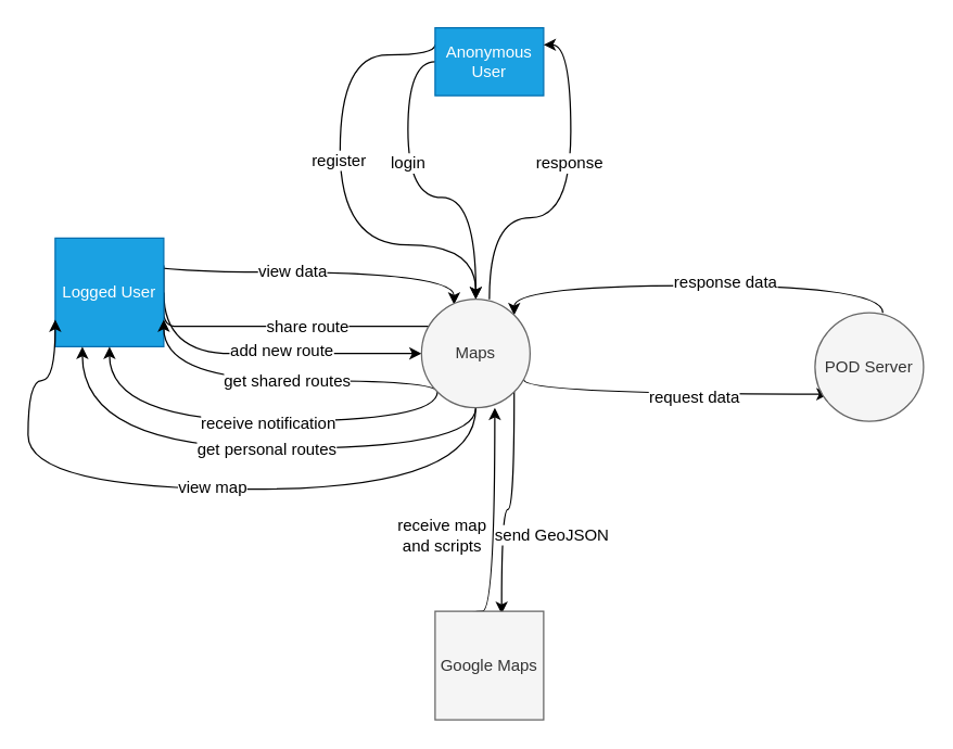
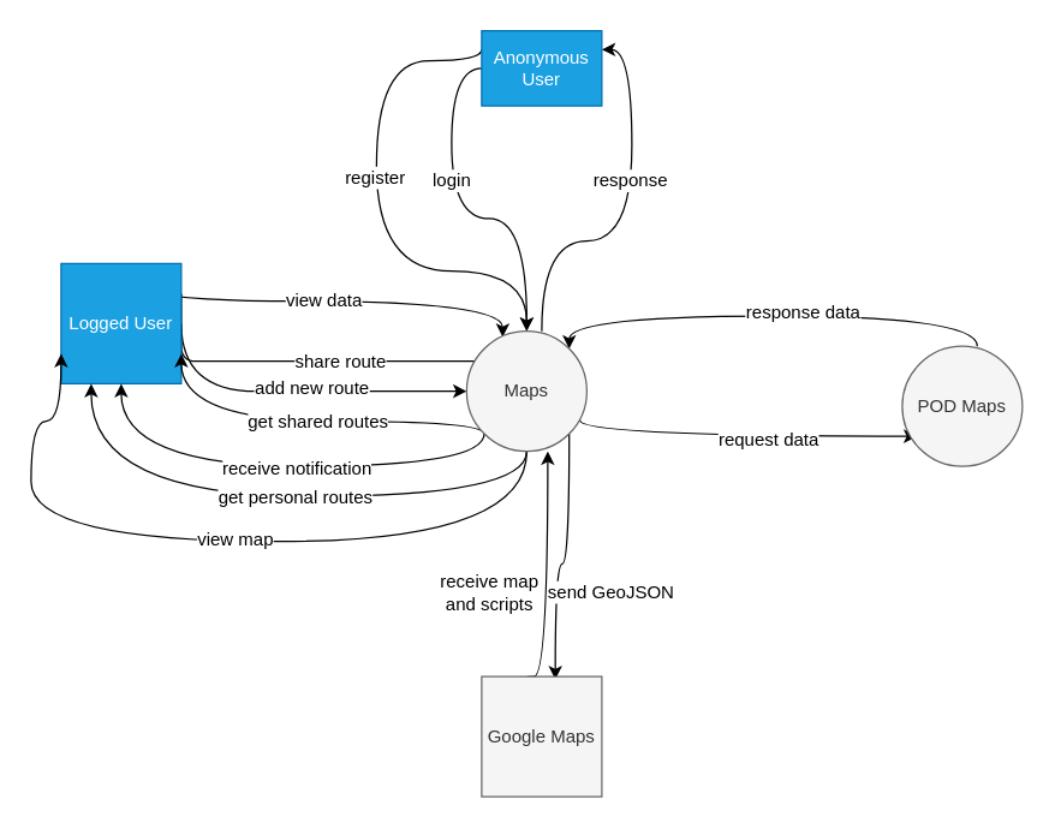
  <mxCell id="0" />
  <mxCell id="1" parent="0" />
  <mxCell id="2" style="edgeStyle=orthogonalEdgeStyle;rounded=1;orthogonalLoop=1;jettySize=auto;html=1;exitX=1;exitY=0.25;exitDx=0;exitDy=0;entryX=0;entryY=0;entryDx=0;entryDy=0;" parent="1" source="8" target="30" edge="1"><mxGeometry relative="1" as="geometry"><Array as="points"><mxPoint x="322" y="240" /></Array></mxGeometry></mxCell>
  <mxCell id="3" value="share route" style="text;html=1;align=center;verticalAlign=middle;resizable=0;points=[];labelBackgroundColor=#ffffff;" parent="2" vertex="1" connectable="0"><mxGeometry x="0.18" relative="1" as="geometry"><mxPoint as="offset" /></mxGeometry></mxCell>
  <mxCell id="4" style="edgeStyle=orthogonalEdgeStyle;orthogonalLoop=1;jettySize=auto;html=1;exitX=0.25;exitY=0;exitDx=0;exitDy=0;entryX=0.3;entryY=0.05;entryDx=0;entryDy=0;entryPerimeter=0;curved=1;" parent="1" source="8" target="30" edge="1"><mxGeometry relative="1" as="geometry"><Array as="points"><mxPoint x="60" y="200" /><mxPoint x="334" y="200" /></Array></mxGeometry></mxCell>
  <mxCell id="5" value="view data" style="text;html=1;align=center;verticalAlign=middle;resizable=0;points=[];labelBackgroundColor=#ffffff;" parent="4" vertex="1" connectable="0"><mxGeometry x="0.106" y="1" relative="1" as="geometry"><mxPoint as="offset" /></mxGeometry></mxCell>
  <mxCell id="6" style="edgeStyle=orthogonalEdgeStyle;orthogonalLoop=1;jettySize=auto;html=1;exitX=1;exitY=0.5;exitDx=0;exitDy=0;entryX=0;entryY=0.5;entryDx=0;entryDy=0;curved=1;" parent="1" source="8" target="30" edge="1"><mxGeometry relative="1" as="geometry"><Array as="points"><mxPoint x="220" y="260" /><mxPoint x="220" y="260" /></Array></mxGeometry></mxCell>
  <mxCell id="7" value="add new route" style="text;html=1;align=center;verticalAlign=middle;resizable=0;points=[];labelBackgroundColor=#ffffff;" parent="6" vertex="1" connectable="0"><mxGeometry x="0.114" y="3" relative="1" as="geometry"><mxPoint as="offset" /></mxGeometry></mxCell>
  <mxCell id="8" value="Logged User" style="whiteSpace=wrap;html=1;aspect=fixed;fillColor=#1ba1e2;strokeColor=#006EAF;fontColor=#ffffff;" parent="1" vertex="1"><mxGeometry x="40" y="175" width="80" height="80" as="geometry" /></mxCell>
  <mxCell id="9" style="edgeStyle=orthogonalEdgeStyle;orthogonalLoop=1;jettySize=auto;html=1;exitX=0;exitY=0.5;exitDx=0;exitDy=0;entryX=0.5;entryY=0;entryDx=0;entryDy=0;curved=1;" parent="1" source="13" target="30" edge="1"><mxGeometry relative="1" as="geometry" /></mxCell>
  <mxCell id="10" value="login" style="text;html=1;align=center;verticalAlign=middle;resizable=0;points=[];labelBackgroundColor=#ffffff;" parent="9" vertex="1" connectable="0"><mxGeometry x="-0.235" y="-1" relative="1" as="geometry"><mxPoint as="offset" /></mxGeometry></mxCell>
  <mxCell id="11" style="edgeStyle=orthogonalEdgeStyle;orthogonalLoop=1;jettySize=auto;html=1;exitX=0;exitY=0.25;exitDx=0;exitDy=0;entryX=0.5;entryY=0;entryDx=0;entryDy=0;curved=1;" parent="1" source="13" target="30" edge="1"><mxGeometry relative="1" as="geometry"><Array as="points"><mxPoint x="250" y="40" /><mxPoint x="250" y="180" /><mxPoint x="350" y="180" /></Array></mxGeometry></mxCell>
  <mxCell id="12" value="register" style="text;html=1;align=center;verticalAlign=middle;resizable=0;points=[];labelBackgroundColor=#ffffff;" parent="11" vertex="1" connectable="0"><mxGeometry x="-0.131" y="-2" relative="1" as="geometry"><mxPoint as="offset" /></mxGeometry></mxCell>
  <mxCell id="13" value="Anonymous User" style="whiteSpace=wrap;html=1;aspect=fixed;fillColor=#1ba1e2;strokeColor=#006EAF;fontColor=#ffffff;" parent="1" vertex="1"><mxGeometry x="320" y="20" width="80" height="50" as="geometry" /></mxCell>
  <mxCell id="14" style="edgeStyle=orthogonalEdgeStyle;orthogonalLoop=1;jettySize=auto;html=1;exitX=0.5;exitY=0;exitDx=0;exitDy=0;entryX=1;entryY=0;entryDx=0;entryDy=0;curved=1;" parent="1" target="30" edge="1"><mxGeometry relative="1" as="geometry"><Array as="points"><mxPoint x="650" y="210" /><mxPoint x="378" y="210" /></Array><mxPoint x="650" y="230" as="sourcePoint" /></mxGeometry></mxCell>
  <mxCell id="15" value="response data" style="text;html=1;align=center;verticalAlign=middle;resizable=0;points=[];labelBackgroundColor=#ffffff;" parent="14" vertex="1" connectable="0"><mxGeometry x="-0.124" y="-3" relative="1" as="geometry"><mxPoint as="offset" /></mxGeometry></mxCell>
  <mxCell id="16" style="edgeStyle=orthogonalEdgeStyle;orthogonalLoop=1;jettySize=auto;html=1;exitX=0;exitY=1;exitDx=0;exitDy=0;entryX=1;entryY=0.75;entryDx=0;entryDy=0;curved=1;" parent="1" source="30" target="8" edge="1"><mxGeometry relative="1" as="geometry"><Array as="points"><mxPoint x="322" y="280" /></Array></mxGeometry></mxCell>
  <mxCell id="17" value="get shared routes" style="text;html=1;align=center;verticalAlign=middle;resizable=0;points=[];labelBackgroundColor=#ffffff;" parent="16" vertex="1" connectable="0"><mxGeometry x="-0.066" relative="1" as="geometry"><mxPoint as="offset" /></mxGeometry></mxCell>
  <mxCell id="18" style="edgeStyle=orthogonalEdgeStyle;orthogonalLoop=1;jettySize=auto;html=1;exitX=0;exitY=1;exitDx=0;exitDy=0;entryX=0.5;entryY=1;entryDx=0;entryDy=0;curved=1;" parent="1" source="30" target="8" edge="1"><mxGeometry relative="1" as="geometry"><Array as="points"><mxPoint x="322" y="310" /><mxPoint x="80" y="310" /></Array></mxGeometry></mxCell>
  <mxCell id="19" value="receive notification" style="text;html=1;align=center;verticalAlign=middle;resizable=0;points=[];labelBackgroundColor=#ffffff;" parent="18" vertex="1" connectable="0"><mxGeometry x="-0.074" y="1" relative="1" as="geometry"><mxPoint as="offset" /></mxGeometry></mxCell>
  <mxCell id="20" style="edgeStyle=orthogonalEdgeStyle;orthogonalLoop=1;jettySize=auto;html=1;exitX=0.5;exitY=1;exitDx=0;exitDy=0;entryX=0.25;entryY=1;entryDx=0;entryDy=0;curved=1;" parent="1" source="30" target="8" edge="1"><mxGeometry relative="1" as="geometry"><Array as="points"><mxPoint x="350" y="330" /><mxPoint x="60" y="330" /></Array></mxGeometry></mxCell>
  <mxCell id="21" value="get personal routes" style="text;html=1;align=center;verticalAlign=middle;resizable=0;points=[];labelBackgroundColor=#ffffff;" parent="20" vertex="1" connectable="0"><mxGeometry x="-0.062" relative="1" as="geometry"><mxPoint as="offset" /></mxGeometry></mxCell>
  <mxCell id="22" style="edgeStyle=orthogonalEdgeStyle;orthogonalLoop=1;jettySize=auto;html=1;entryX=0;entryY=0.75;entryDx=0;entryDy=0;exitX=0.942;exitY=0.742;exitDx=0;exitDy=0;exitPerimeter=0;curved=1;" parent="1" source="30" edge="1"><mxGeometry relative="1" as="geometry"><mxPoint x="390" y="280" as="sourcePoint" /><Array as="points"><mxPoint x="385" y="290" /></Array><mxPoint x="610" y="290" as="targetPoint" /></mxGeometry></mxCell>
  <mxCell id="23" value="request data" style="text;html=1;align=center;verticalAlign=middle;resizable=0;points=[];labelBackgroundColor=#ffffff;" parent="22" vertex="1" connectable="0"><mxGeometry x="0.158" y="-2" relative="1" as="geometry"><mxPoint as="offset" /></mxGeometry></mxCell>
  <mxCell id="24" style="edgeStyle=orthogonalEdgeStyle;orthogonalLoop=1;jettySize=auto;html=1;entryX=1;entryY=0.25;entryDx=0;entryDy=0;curved=1;" parent="1" target="13" edge="1"><mxGeometry relative="1" as="geometry"><mxPoint x="360" y="220" as="sourcePoint" /><Array as="points"><mxPoint x="360" y="220" /><mxPoint x="360" y="160" /><mxPoint x="420" y="160" /><mxPoint x="420" y="40" /></Array></mxGeometry></mxCell>
  <mxCell id="25" value="response" style="text;html=1;align=center;verticalAlign=middle;resizable=0;points=[];labelBackgroundColor=#ffffff;" parent="24" vertex="1" connectable="0"><mxGeometry x="0.207" y="2" relative="1" as="geometry"><mxPoint as="offset" /></mxGeometry></mxCell>
  <mxCell id="26" style="edgeStyle=orthogonalEdgeStyle;orthogonalLoop=1;jettySize=auto;html=1;exitX=1;exitY=1;exitDx=0;exitDy=0;curved=1;entryX=0.613;entryY=0.024;entryDx=0;entryDy=0;entryPerimeter=0;" parent="1" source="30" target="33" edge="1"><mxGeometry relative="1" as="geometry"><mxPoint x="380" y="450" as="targetPoint" /></mxGeometry></mxCell>
  <mxCell id="27" value="send GeoJSON" style="text;html=1;align=center;verticalAlign=middle;resizable=0;points=[];labelBackgroundColor=#ffffff;" parent="26" vertex="1" connectable="0"><mxGeometry x="0.357" relative="1" as="geometry"><mxPoint x="36" y="-2.58" as="offset" /></mxGeometry></mxCell>
  <mxCell id="28" style="edgeStyle=orthogonalEdgeStyle;curved=1;orthogonalLoop=1;jettySize=auto;html=1;exitX=0.5;exitY=1;exitDx=0;exitDy=0;entryX=0;entryY=0.75;entryDx=0;entryDy=0;" parent="1" source="30" target="8" edge="1"><mxGeometry relative="1" as="geometry"><Array as="points"><mxPoint x="350" y="360" /><mxPoint x="20" y="360" /><mxPoint x="20" y="280" /></Array></mxGeometry></mxCell>
  <mxCell id="29" value="view map" style="text;html=1;align=center;verticalAlign=middle;resizable=0;points=[];labelBackgroundColor=#ffffff;" parent="28" vertex="1" connectable="0"><mxGeometry x="-0.048" y="-2" relative="1" as="geometry"><mxPoint as="offset" /></mxGeometry></mxCell>
  <mxCell id="30" value="Maps" style="ellipse;whiteSpace=wrap;html=1;aspect=fixed;fillColor=#f5f5f5;strokeColor=#666666;fontColor=#333333;" parent="1" vertex="1"><mxGeometry x="310" y="220" width="80" height="80" as="geometry" /></mxCell>
  <mxCell id="31" style="edgeStyle=orthogonalEdgeStyle;orthogonalLoop=1;jettySize=auto;html=1;exitX=0.321;exitY=0.041;exitDx=0;exitDy=0;curved=1;entryX=0.675;entryY=1;entryDx=0;entryDy=0;entryPerimeter=0;exitPerimeter=0;" parent="1" source="33" target="30" edge="1"><mxGeometry relative="1" as="geometry"><mxPoint x="360" y="330" as="targetPoint" /><Array as="points"><mxPoint x="346" y="450" /><mxPoint x="364" y="450" /></Array><mxPoint x="340" y="450" as="sourcePoint" /></mxGeometry></mxCell>
  <mxCell id="32" value="receive map&lt;br&gt;and scripts" style="text;html=1;align=center;verticalAlign=middle;resizable=0;points=[];labelBackgroundColor=#ffffff;" parent="31" vertex="1" connectable="0"><mxGeometry x="-0.319" y="-1" relative="1" as="geometry"><mxPoint x="-41" y="-20" as="offset" /></mxGeometry></mxCell>
  <mxCell id="33" value="Google Maps" style="whiteSpace=wrap;html=1;aspect=fixed;fillColor=#f5f5f5;strokeColor=#666666;fontColor=#333333;rounded=0;" vertex="1" parent="1"><mxGeometry x="320" y="450" width="80" height="80" as="geometry" /></mxCell>
- <mxCell id="34" value="POD Server" style="ellipse;whiteSpace=wrap;html=1;aspect=fixed;fillColor=#f5f5f5;strokeColor=#666666;fontColor=#333333;" vertex="1" parent="1"><mxGeometry x="600" y="230" width="80" height="80" as="geometry" /></mxCell>
+ <mxCell id="34" value="POD Maps" style="ellipse;whiteSpace=wrap;html=1;aspect=fixed;fillColor=#f5f5f5;strokeColor=#666666;fontColor=#333333;" vertex="1" parent="1"><mxGeometry x="600" y="230" width="80" height="80" as="geometry" /></mxCell>
